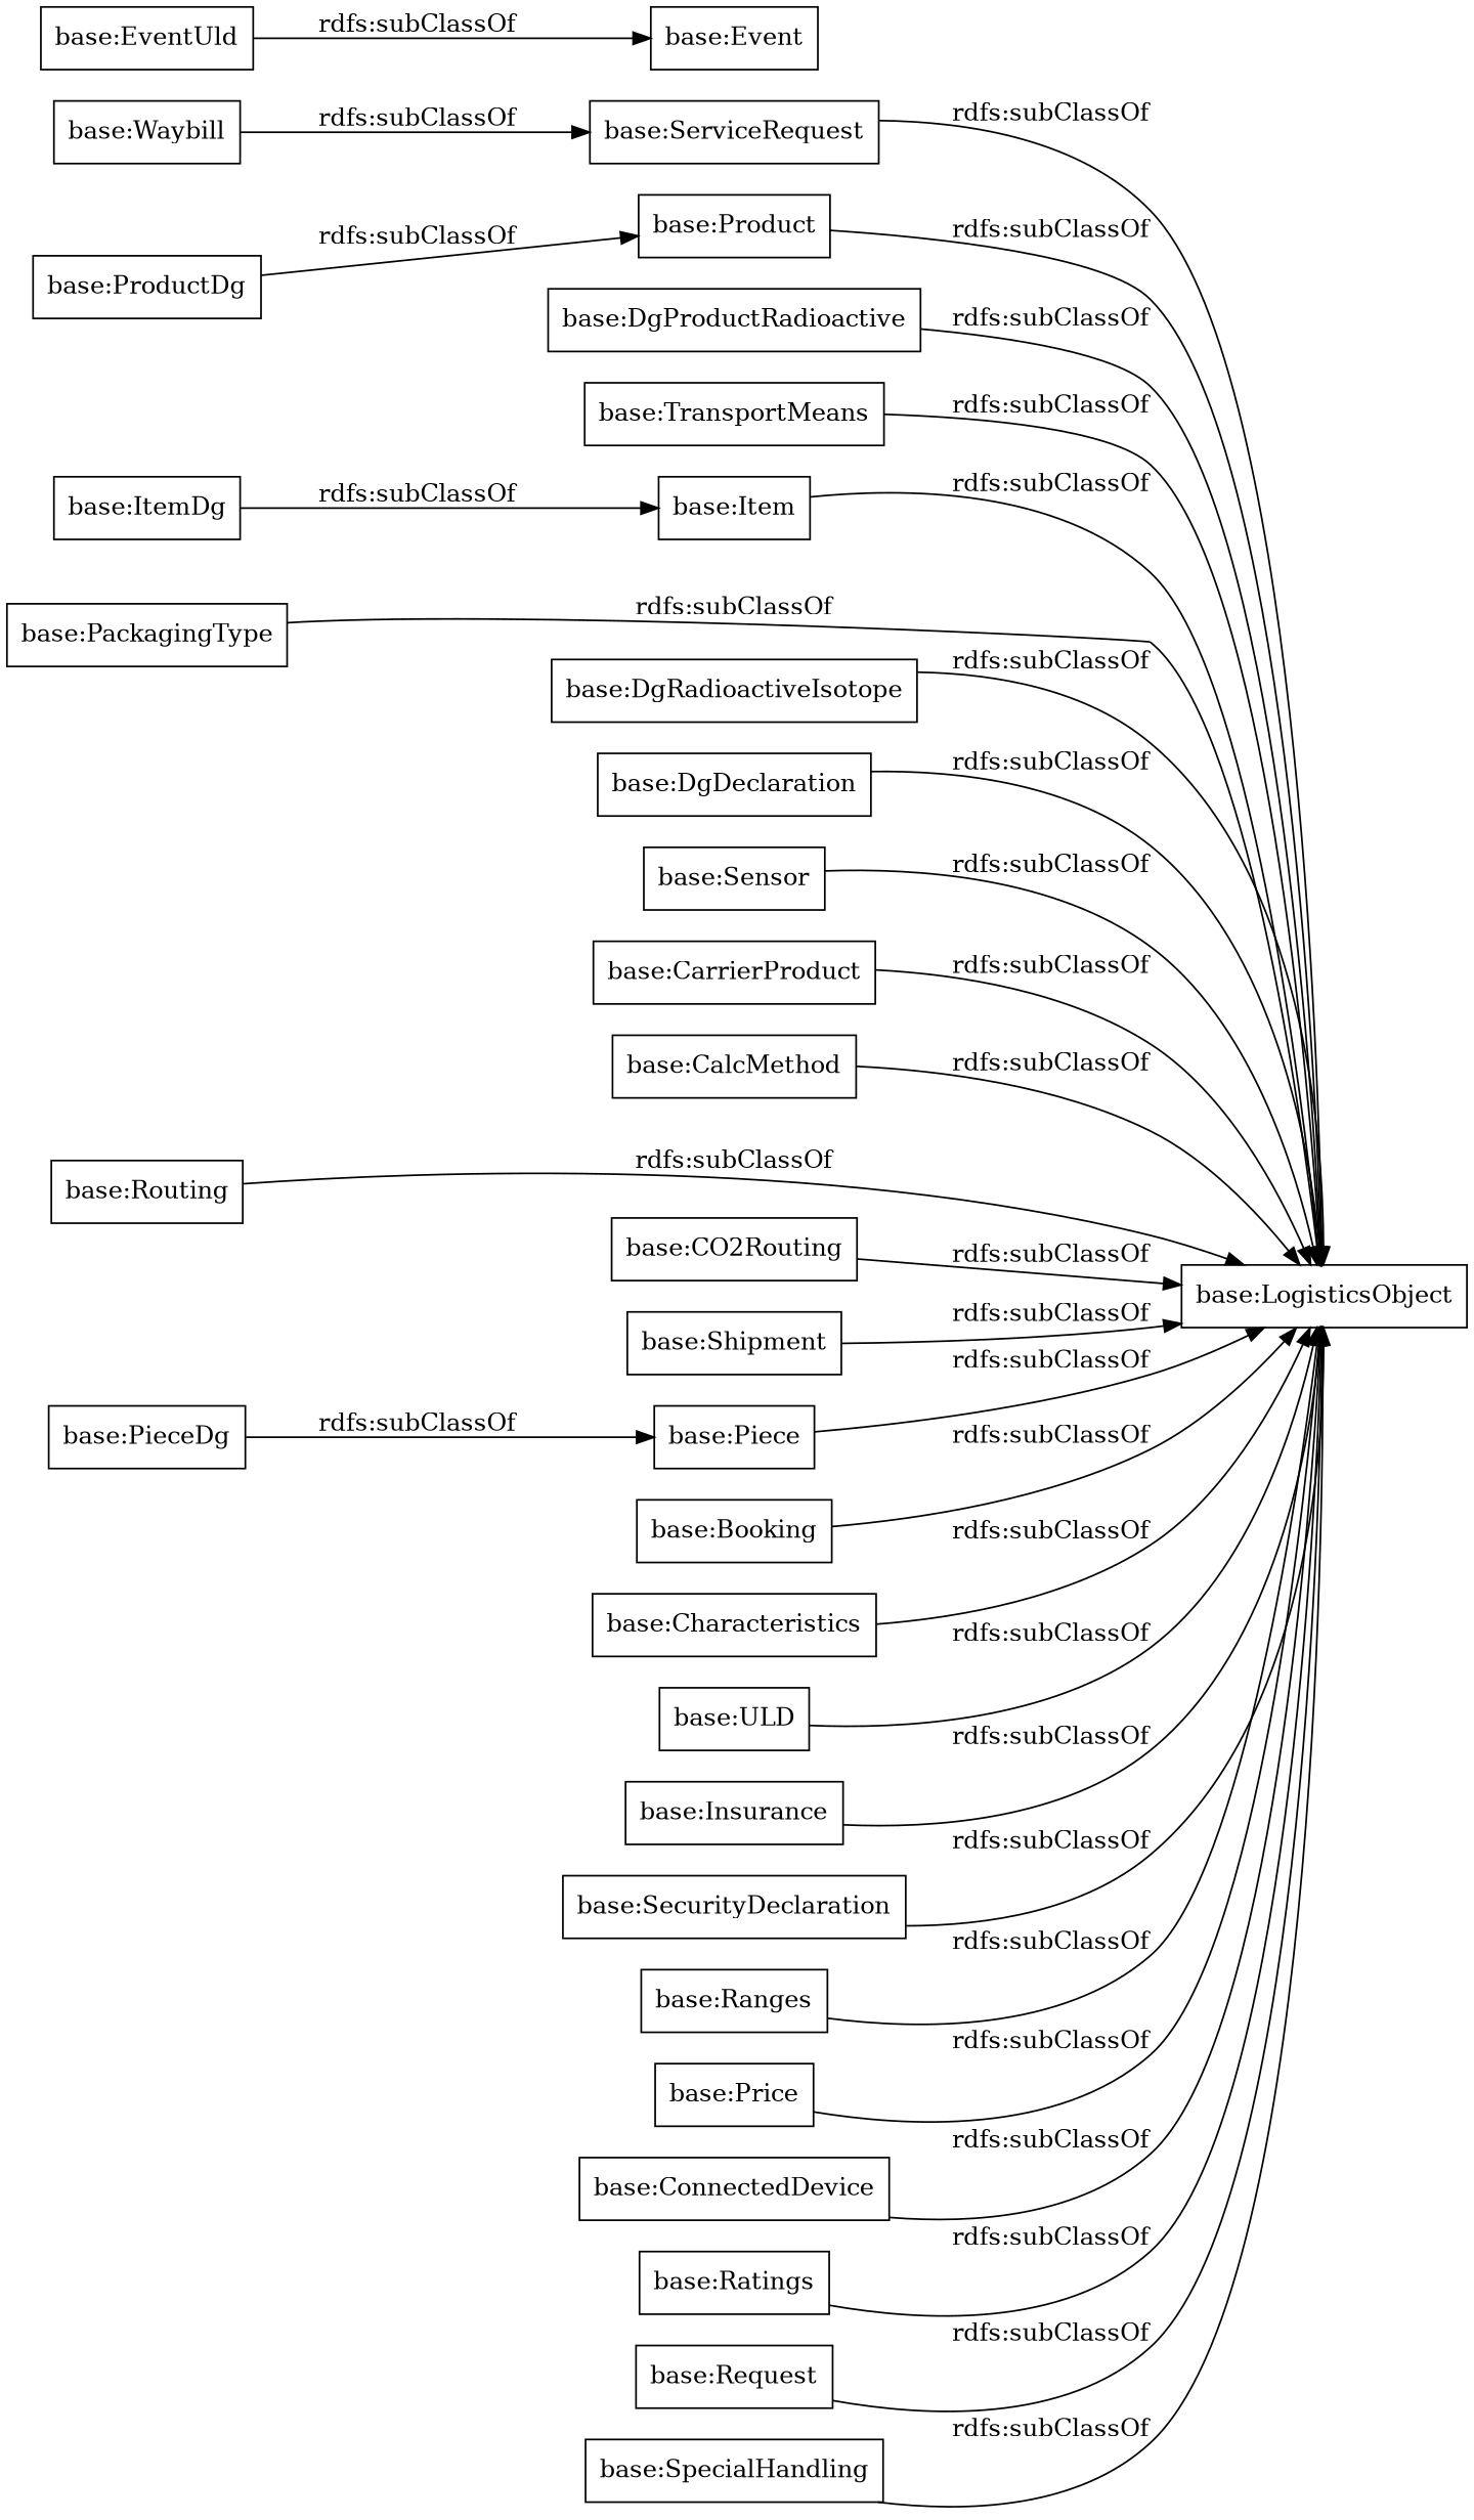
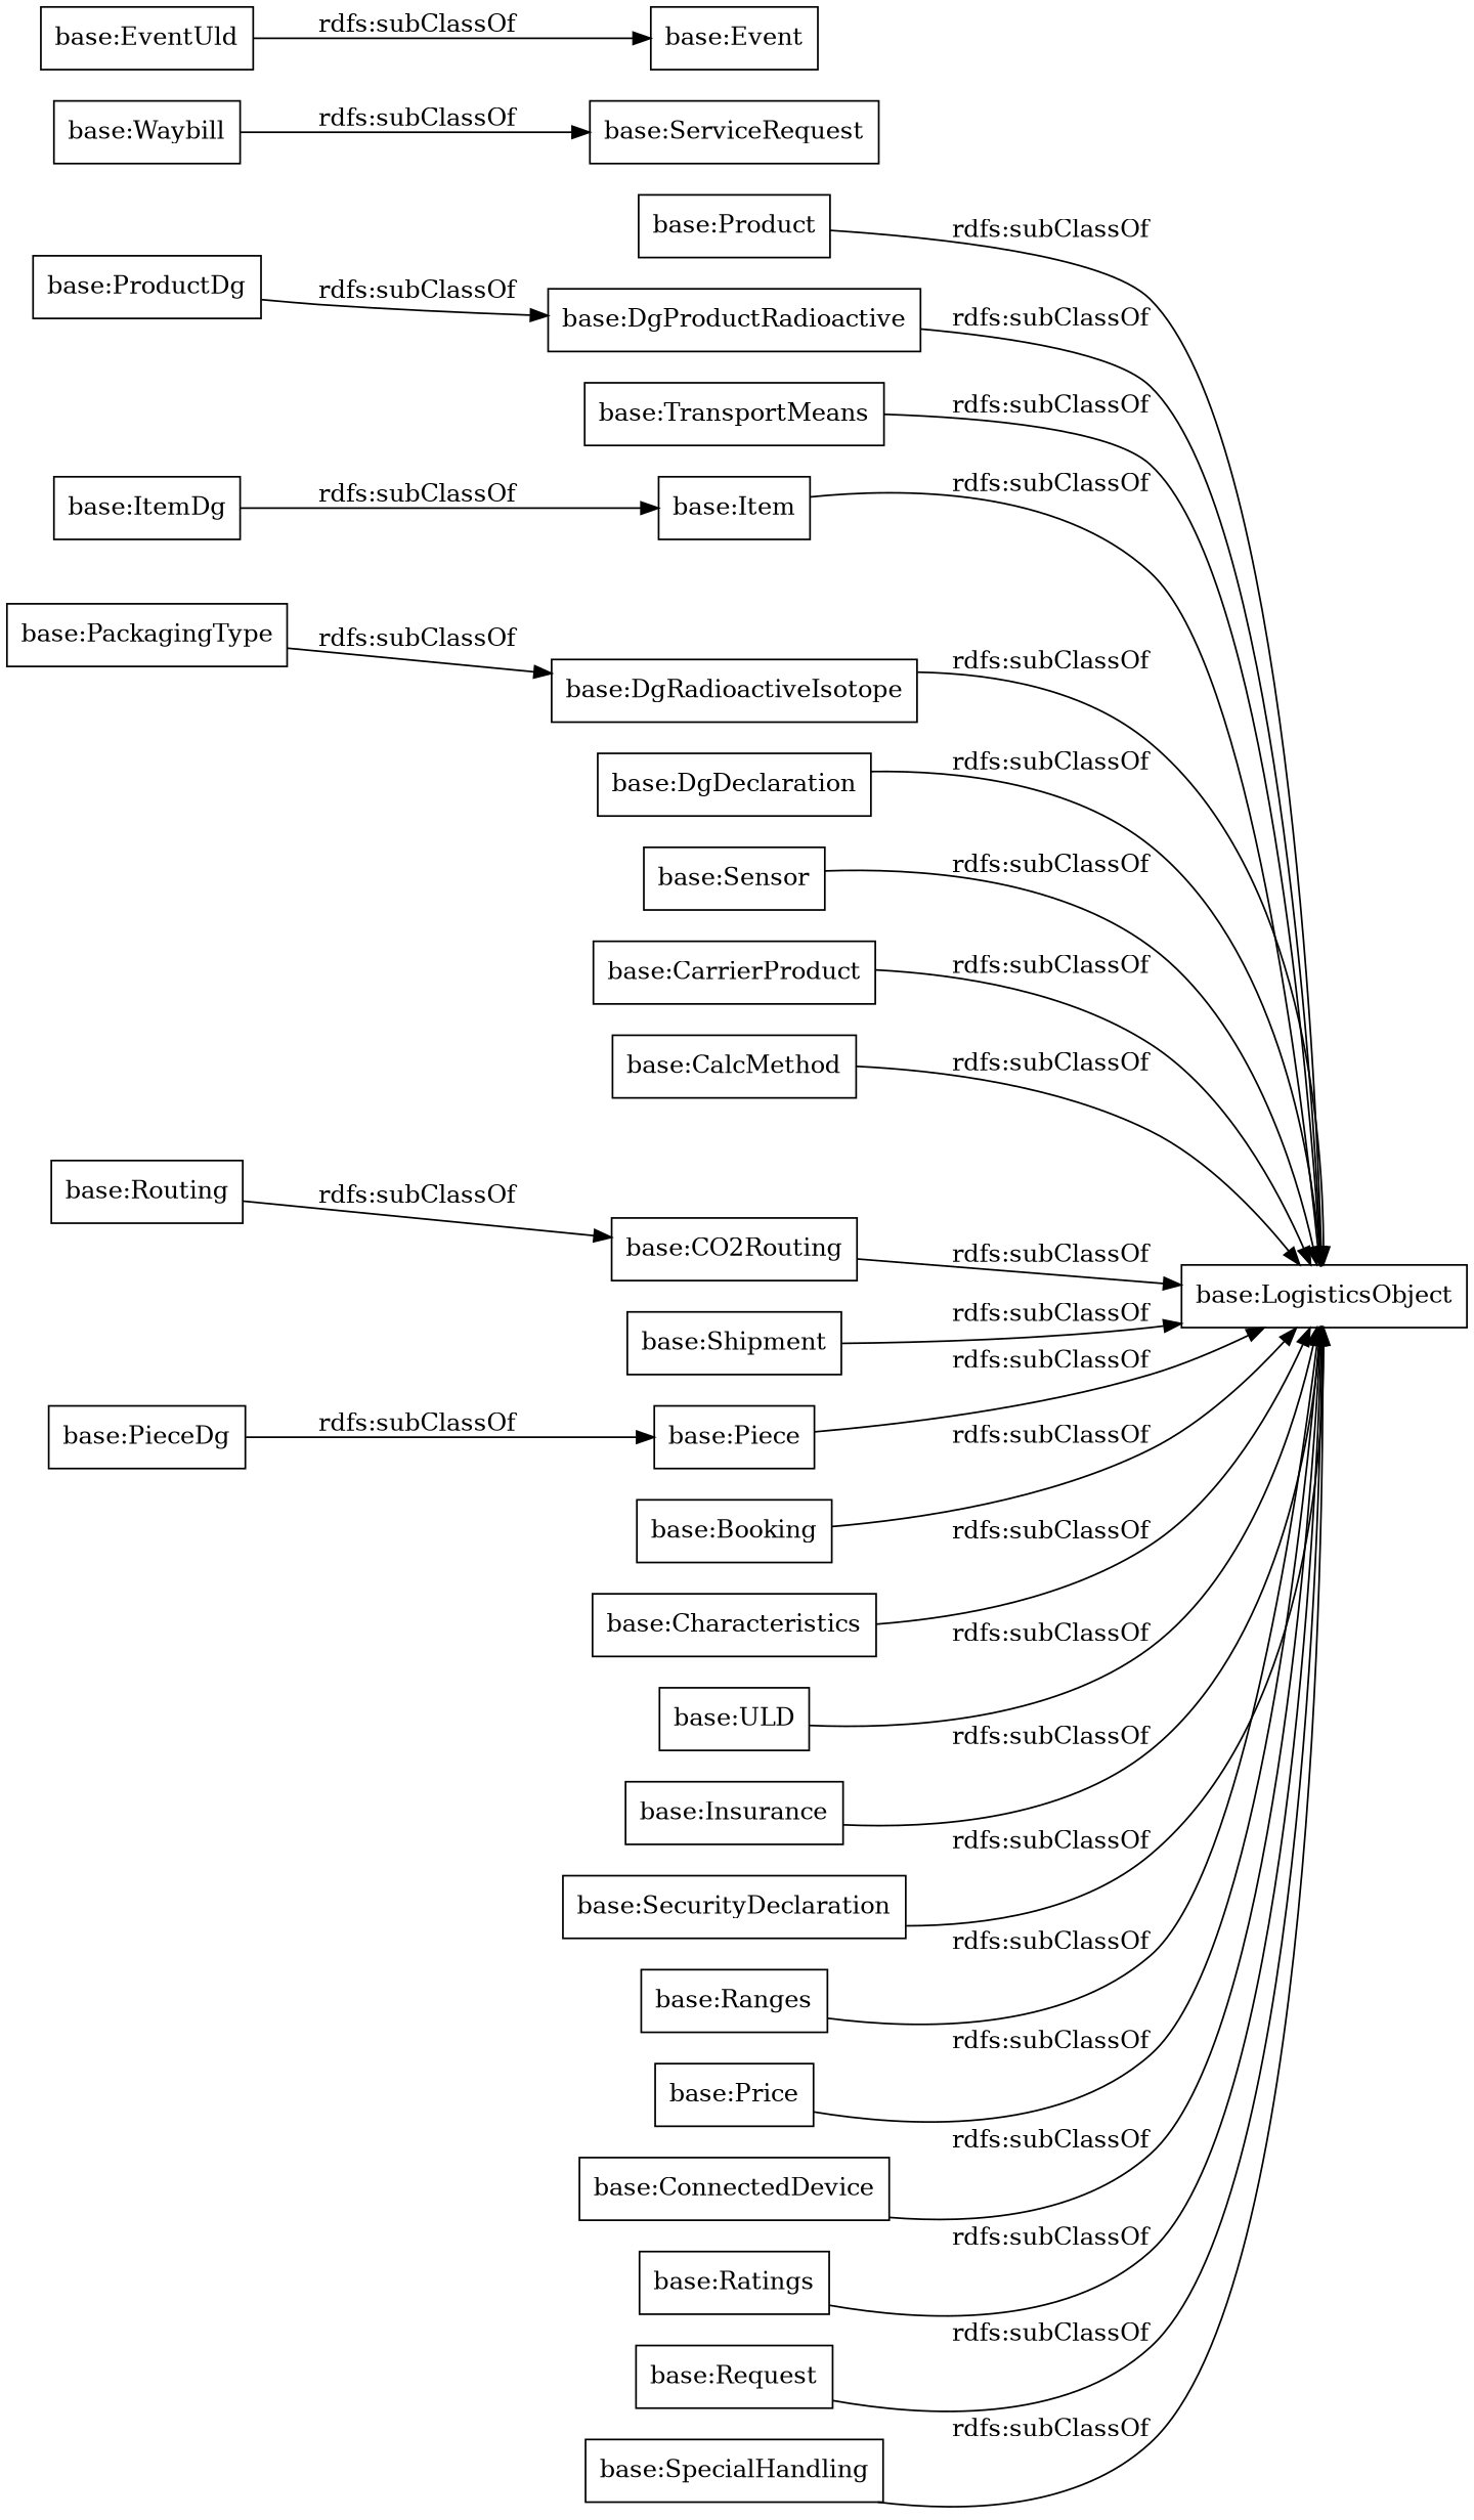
  digraph {
    rankdir=LR
    node [color=black shape=rectangle]
    "base:Waybill"
    "base:ServiceRequest"
    "base:ProductDg"
    "base:Product"
    "base:LogisticsObject"
    "base:DgProductRadioactive"
    "base:TransportMeans"
    "base:Item"
    "base:PackagingType"
    "base:DgDeclaration"
    "base:Sensor"
    "base:CarrierProduct"
    n13 [label="base:CalcMethod"]
    "base:Routing"
    "base:Shipment"
    "base:DgRadioactiveIsotope"
    "base:EventUld"
    "base:Event"
    n19 [label="base:CO2Routing"]
    "base:Piece"
    "base:Booking"
    "base:Characteristics"
    "base:ItemDg"
    "base:ULD"
    "base:Insurance"
    "base:SecurityDeclaration"
    "base:Ranges"
    "base:Price"
    "base:ConnectedDevice"
    "base:Ratings"
    "base:Request"
    "base:PieceDg"
    "base:SpecialHandling"
    "base:Waybill" -> "base:ServiceRequest" [label="rdfs:subClassOf"]
-   "base:ServiceRequest" -> "base:LogisticsObject" [label="rdfs:subClassOf"]
-   "base:ProductDg" -> "base:Product" [label="rdfs:subClassOf"]
+   "base:ProductDg" -> "base:DgProductRadioactive" [label="rdfs:subClassOf"]
    "base:Product" -> "base:LogisticsObject" [label="rdfs:subClassOf"]
    "base:DgProductRadioactive" -> "base:LogisticsObject" [label="rdfs:subClassOf"]
    "base:TransportMeans" -> "base:LogisticsObject" [label="rdfs:subClassOf"]
    "base:Item" -> "base:LogisticsObject" [label="rdfs:subClassOf"]
-   "base:PackagingType" -> "base:LogisticsObject" [label="rdfs:subClassOf"]
+   "base:PackagingType" -> "base:DgRadioactiveIsotope" [label="rdfs:subClassOf"]
    "base:DgDeclaration" -> "base:LogisticsObject" [label="rdfs:subClassOf"]
    "base:Sensor" -> "base:LogisticsObject" [label="rdfs:subClassOf"]
    "base:CarrierProduct" -> "base:LogisticsObject" [label="rdfs:subClassOf"]
    n13 -> "base:LogisticsObject" [label="rdfs:subClassOf"]
-   "base:Routing" -> "base:LogisticsObject" [label="rdfs:subClassOf"]
+   "base:Routing" -> n19 [label="rdfs:subClassOf"]
    "base:Shipment" -> "base:LogisticsObject" [label="rdfs:subClassOf"]
    "base:DgRadioactiveIsotope" -> "base:LogisticsObject" [label="rdfs:subClassOf"]
    "base:EventUld" -> "base:Event" [label="rdfs:subClassOf"]
    n19 -> "base:LogisticsObject" [label="rdfs:subClassOf"]
    "base:Piece" -> "base:LogisticsObject" [label="rdfs:subClassOf"]
    "base:Booking" -> "base:LogisticsObject" [label="rdfs:subClassOf"]
    "base:Characteristics" -> "base:LogisticsObject" [label="rdfs:subClassOf"]
    "base:ItemDg" -> "base:Item" [label="rdfs:subClassOf"]
    "base:ULD" -> "base:LogisticsObject" [label="rdfs:subClassOf"]
    "base:Insurance" -> "base:LogisticsObject" [label="rdfs:subClassOf"]
    "base:SecurityDeclaration" -> "base:LogisticsObject" [label="rdfs:subClassOf"]
    "base:Ranges" -> "base:LogisticsObject" [label="rdfs:subClassOf"]
    "base:Price" -> "base:LogisticsObject" [label="rdfs:subClassOf"]
    "base:ConnectedDevice" -> "base:LogisticsObject" [label="rdfs:subClassOf"]
    "base:Ratings" -> "base:LogisticsObject" [label="rdfs:subClassOf"]
    "base:Request" -> "base:LogisticsObject" [label="rdfs:subClassOf"]
    "base:PieceDg" -> "base:Piece" [label="rdfs:subClassOf"]
    "base:SpecialHandling" -> "base:LogisticsObject" [label="rdfs:subClassOf"]
  }
